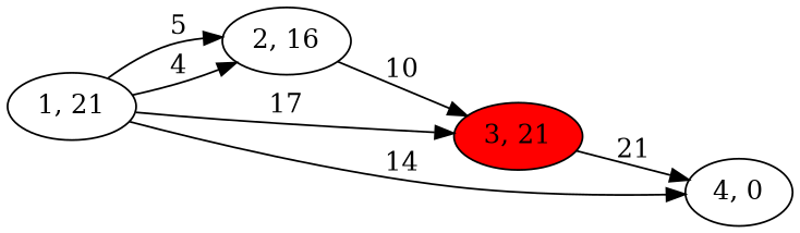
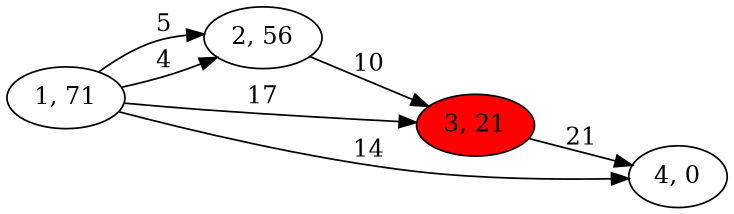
  digraph {
    rankdir=LR
-   n1 [label="1, 21"]
-   n2 [label="2, 16"]
+   n1 [label="1, 71"]
+   n2 [label="2, 56"]
    n3 [fillcolor=red label="3, 21" style=filled]
    n4 [label="4, 0"]
    n1 -> n2 [label=5]
    n1 -> n2 [label=4]
    n1 -> n3 [label=17]
    n1 -> n4 [label=14]
    n2 -> n3 [label=10]
    n3 -> n4 [label=21]
  }
